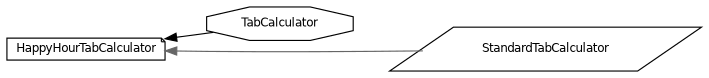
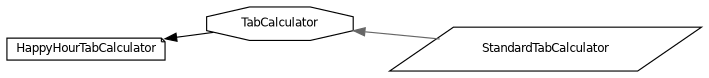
  digraph {
    rankdir=LR
    node [color=black fillcolor=white fontname=Helvetica fontsize=10 style=filled]
    edge [dir=back fontname=Helvetica fontsize=10 labelfontname=Helvetica labelfontsize=10 style=solid]
    n1 [height=0.2 label=TabCalculator shape=octagon width=0.4]
    n2 [height=0.2 label=StandardTabCalculator shape=parallelogram width=0.4]
    n3 [height=0.2 label=HappyHourTabCalculator shape=note width=0.4]
-   n3 -> n2 [color=gray40]
+   n1 -> n2 [color=gray40]
    n3 -> n1 [color=black]
  }
